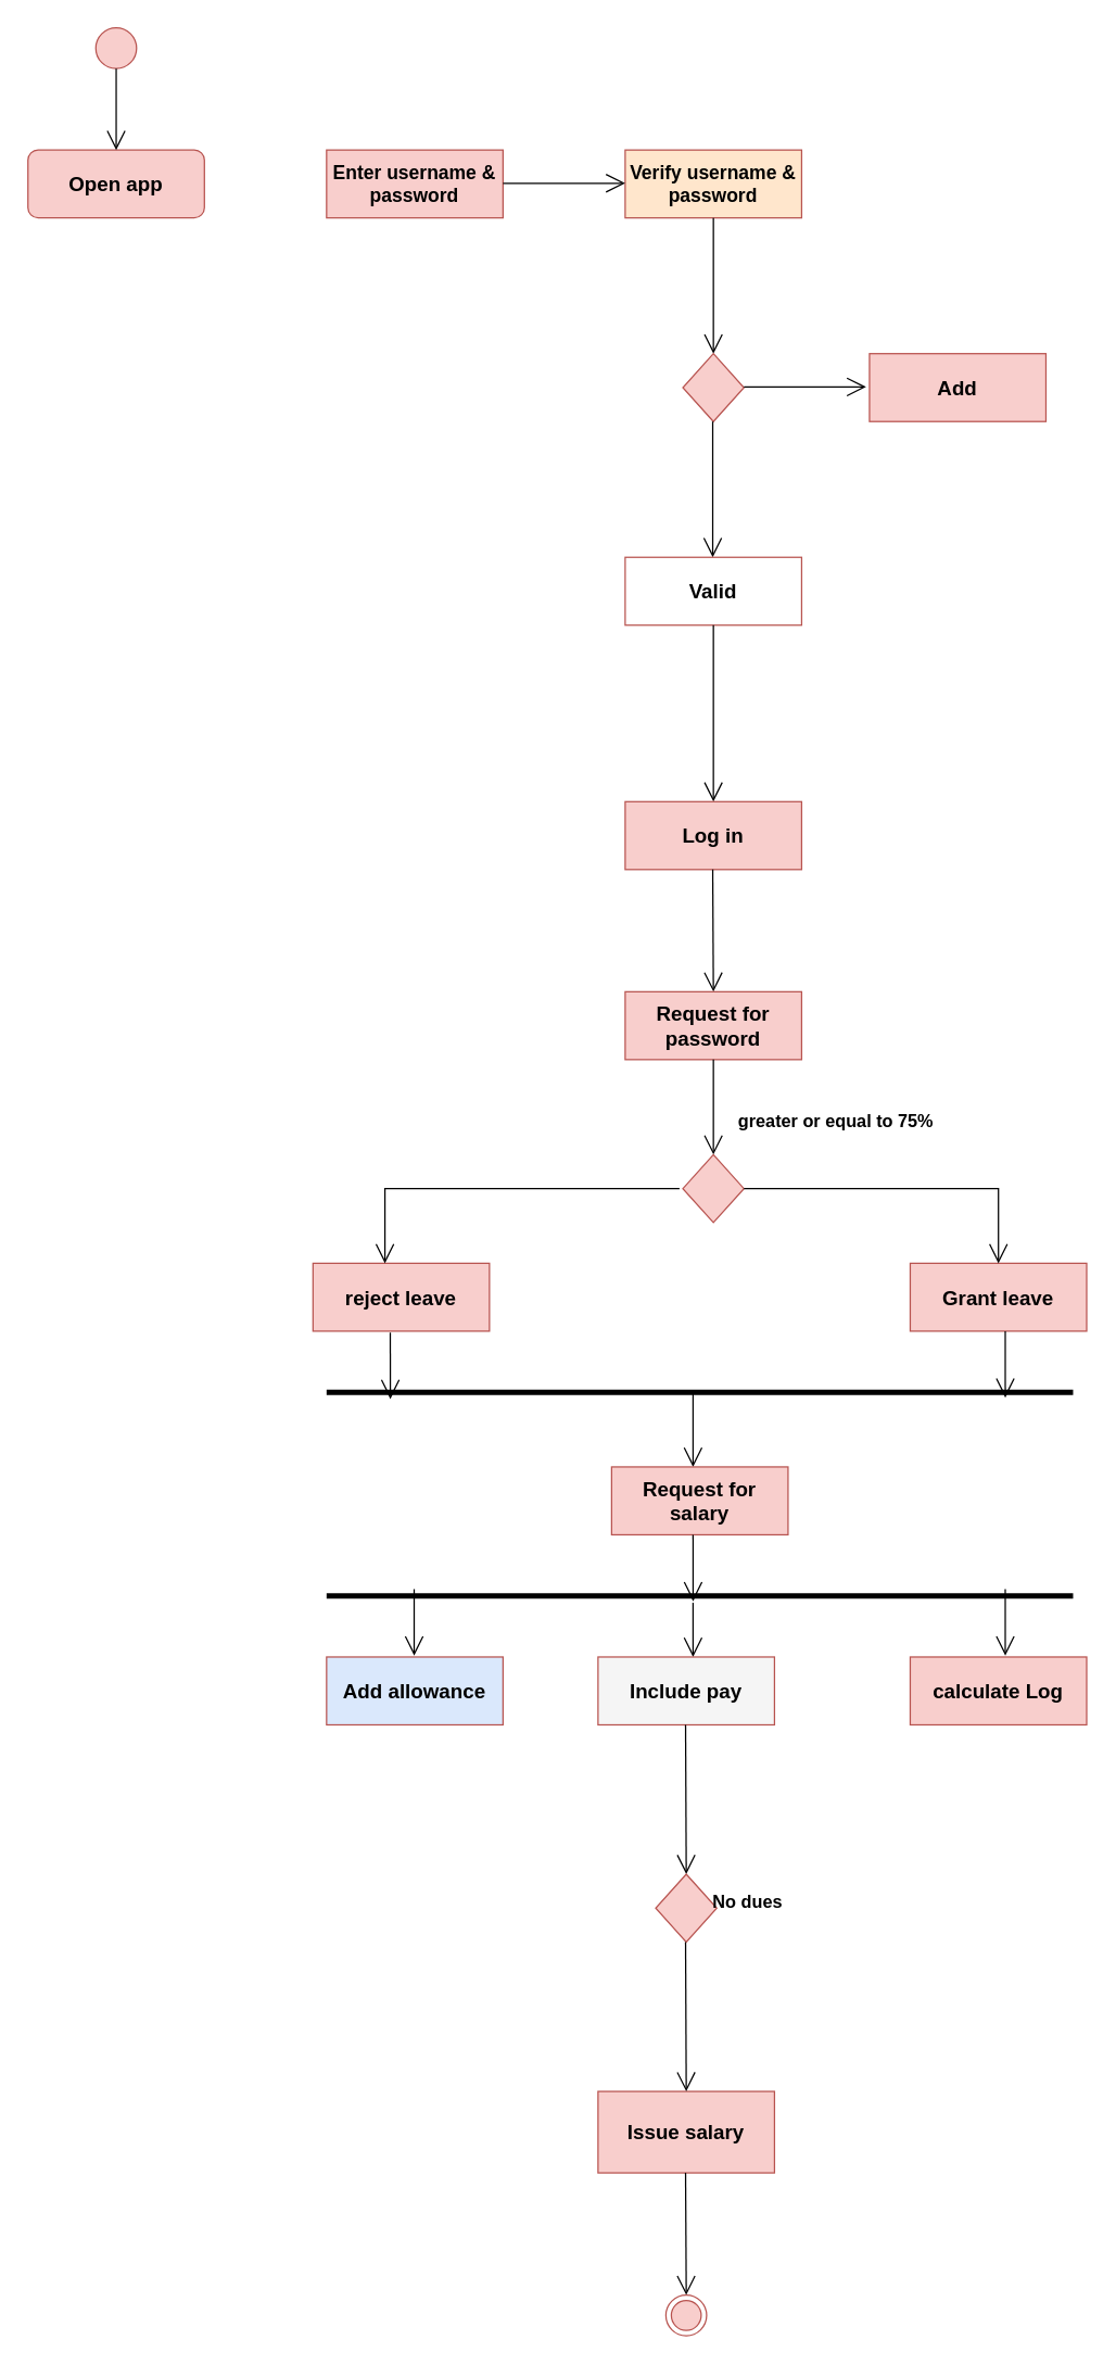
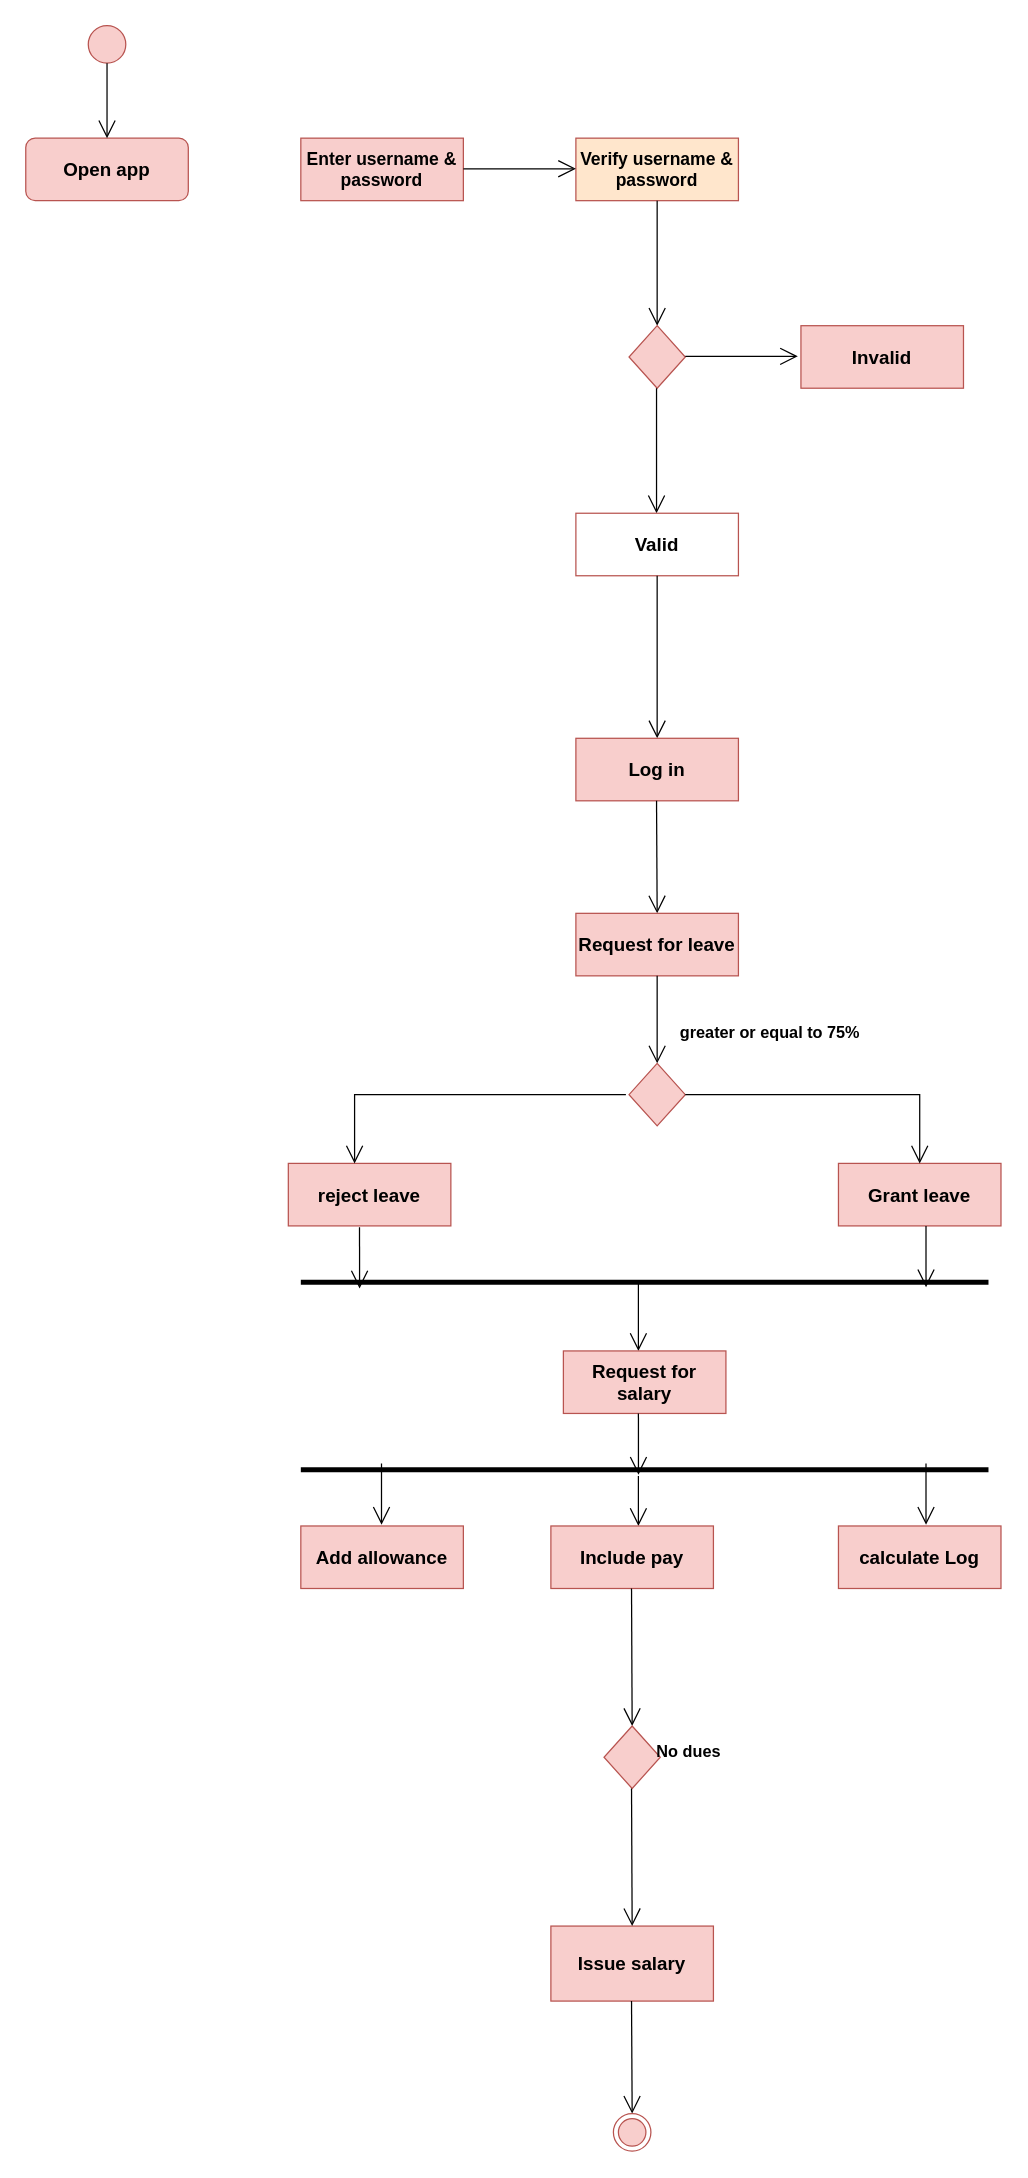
  <mxCell id="0" />
  <mxCell id="1" parent="0" />
  <mxCell id="2" value="" style="ellipse;whiteSpace=wrap;html=1;aspect=fixed;fillColor=#f8cecc;strokeColor=#b85450;" parent="1" vertex="1"><mxGeometry x="70" y="20" width="30" height="30" as="geometry" /></mxCell>
  <mxCell id="3" value="&lt;b&gt;&lt;font style=&quot;font-size: 15px&quot;&gt;Open app&lt;/font&gt;&lt;/b&gt;" style="whiteSpace=wrap;html=1;fillColor=#f8cecc;strokeColor=#b85450;rounded=1;" parent="1" vertex="1"><mxGeometry x="20" y="110" width="130" height="50" as="geometry" /></mxCell>
  <mxCell id="4" value="" style="endArrow=open;endFill=1;endSize=12;html=1;rounded=0;exitX=0.5;exitY=1;exitDx=0;exitDy=0;entryX=0.5;entryY=0;entryDx=0;entryDy=0;" parent="1" source="2" target="3" edge="1"><mxGeometry width="160" relative="1" as="geometry"><mxPoint x="350" y="240" as="sourcePoint" /><mxPoint x="510" y="240" as="targetPoint" /></mxGeometry></mxCell>
  <mxCell id="5" value="&lt;b&gt;&lt;font style=&quot;font-size: 14px&quot;&gt;Enter username &amp;amp; password&lt;/font&gt;&lt;/b&gt;" style="rounded=0;whiteSpace=wrap;html=1;fillColor=#f8cecc;strokeColor=#b85450;" parent="1" vertex="1"><mxGeometry x="240" y="110" width="130" height="50" as="geometry" /></mxCell>
  <mxCell id="6" value="&lt;b&gt;&lt;font style=&quot;font-size: 14px&quot;&gt;Verify username &amp;amp; password&lt;/font&gt;&lt;/b&gt;" style="rounded=0;whiteSpace=wrap;html=1;fillColor=#ffe6cc;strokeColor=#b85450;" parent="1" vertex="1"><mxGeometry x="460" y="110" width="130" height="50" as="geometry" /></mxCell>
  <mxCell id="7" value="" style="endArrow=open;endFill=1;endSize=12;html=1;rounded=0;entryX=0;entryY=0.5;entryDx=0;entryDy=0;" parent="1" edge="1"><mxGeometry width="160" relative="1" as="geometry"><mxPoint x="370" y="134.5" as="sourcePoint" /><mxPoint x="460" y="134.5" as="targetPoint" /><Array as="points"><mxPoint x="390" y="134.5" /></Array></mxGeometry></mxCell>
  <mxCell id="8" value="" style="endArrow=open;endFill=1;endSize=12;html=1;rounded=0;exitX=0.5;exitY=1;exitDx=0;exitDy=0;" parent="1" source="6" edge="1"><mxGeometry width="160" relative="1" as="geometry"><mxPoint x="550" y="280" as="sourcePoint" /><mxPoint x="525" y="260" as="targetPoint" /><Array as="points" /></mxGeometry></mxCell>
  <mxCell id="9" value="" style="rhombus;whiteSpace=wrap;html=1;fillColor=#f8cecc;strokeColor=#b85450;" parent="1" vertex="1"><mxGeometry x="502.5" y="260" width="45" height="50" as="geometry" /></mxCell>
  <mxCell id="10" value="" style="endArrow=open;endFill=1;endSize=12;html=1;rounded=0;entryX=0;entryY=0.5;entryDx=0;entryDy=0;" parent="1" edge="1"><mxGeometry width="160" relative="1" as="geometry"><mxPoint x="547.5" y="284.5" as="sourcePoint" /><mxPoint x="637.5" y="284.5" as="targetPoint" /><Array as="points"><mxPoint x="567.5" y="284.5" /></Array></mxGeometry></mxCell>
  <mxCell id="11" value="" style="endArrow=open;endFill=1;endSize=12;html=1;rounded=0;" parent="1" edge="1"><mxGeometry width="160" relative="1" as="geometry"><mxPoint x="524.5" y="310" as="sourcePoint" /><mxPoint x="524.5" y="410" as="targetPoint" /></mxGeometry></mxCell>
- <mxCell id="12" value="&lt;b&gt;&lt;font style=&quot;font-size: 15px&quot;&gt;Add&lt;/font&gt;&lt;/b&gt;" style="rounded=0;whiteSpace=wrap;html=1;fillColor=#f8cecc;strokeColor=#b85450;" parent="1" vertex="1"><mxGeometry x="640" y="260" width="130" height="50" as="geometry" /></mxCell>
+ <mxCell id="12" value="&lt;b&gt;&lt;font style=&quot;font-size: 15px&quot;&gt;Invalid&lt;/font&gt;&lt;/b&gt;" style="rounded=0;whiteSpace=wrap;html=1;fillColor=#f8cecc;strokeColor=#b85450;" parent="1" vertex="1"><mxGeometry x="640" y="260" width="130" height="50" as="geometry" /></mxCell>
  <mxCell id="13" value="&lt;b&gt;&lt;font style=&quot;font-size: 15px&quot;&gt;Valid&lt;/font&gt;&lt;/b&gt;" style="rounded=0;whiteSpace=wrap;html=1;fillColor=#ffffff;strokeColor=#b85450;" parent="1" vertex="1"><mxGeometry x="460" y="410" width="130" height="50" as="geometry" /></mxCell>
  <mxCell id="14" value="" style="endArrow=open;endFill=1;endSize=12;html=1;rounded=0;" parent="1" source="13" edge="1"><mxGeometry width="160" relative="1" as="geometry"><mxPoint x="360" y="640" as="sourcePoint" /><mxPoint x="525" y="590" as="targetPoint" /></mxGeometry></mxCell>
  <mxCell id="15" value="&lt;b&gt;&lt;font style=&quot;font-size: 15px&quot;&gt;Log in&lt;/font&gt;&lt;/b&gt;" style="rounded=0;whiteSpace=wrap;html=1;fillColor=#f8cecc;strokeColor=#b85450;" parent="1" vertex="1"><mxGeometry x="460" y="590" width="130" height="50" as="geometry" /></mxCell>
  <mxCell id="16" value="" style="endArrow=open;endFill=1;endSize=12;html=1;rounded=0;" parent="1" edge="1"><mxGeometry width="160" relative="1" as="geometry"><mxPoint x="524.5" y="640" as="sourcePoint" /><mxPoint x="525" y="730" as="targetPoint" /></mxGeometry></mxCell>
- <mxCell id="17" value="&lt;b&gt;&lt;font style=&quot;font-size: 15px&quot;&gt;Request for password&lt;/font&gt;&lt;/b&gt;" style="rounded=0;whiteSpace=wrap;html=1;fillColor=#f8cecc;strokeColor=#b85450;" parent="1" vertex="1"><mxGeometry x="460" y="730" width="130" height="50" as="geometry" /></mxCell>
+ <mxCell id="17" value="&lt;b&gt;&lt;font style=&quot;font-size: 15px&quot;&gt;Request for leave&lt;/font&gt;&lt;/b&gt;" style="rounded=0;whiteSpace=wrap;html=1;fillColor=#f8cecc;strokeColor=#b85450;" parent="1" vertex="1"><mxGeometry x="460" y="730" width="130" height="50" as="geometry" /></mxCell>
  <mxCell id="18" value="" style="endArrow=open;endFill=1;endSize=12;html=1;rounded=0;entryX=0.5;entryY=0;entryDx=0;entryDy=0;exitX=0.5;exitY=1;exitDx=0;exitDy=0;" parent="1" source="17" edge="1"><mxGeometry width="160" relative="1" as="geometry"><mxPoint x="540" y="800" as="sourcePoint" /><mxPoint x="525" y="850" as="targetPoint" /><Array as="points" /></mxGeometry></mxCell>
  <mxCell id="19" value="" style="rhombus;whiteSpace=wrap;html=1;fillColor=#f8cecc;strokeColor=#b85450;" parent="1" vertex="1"><mxGeometry x="502.5" y="850" width="45" height="50" as="geometry" /></mxCell>
  <mxCell id="20" value="&lt;b&gt;&lt;font style=&quot;font-size: 15px&quot;&gt;reject leave&lt;/font&gt;&lt;/b&gt;" style="rounded=0;whiteSpace=wrap;html=1;fillColor=#f8cecc;strokeColor=#b85450;" parent="1" vertex="1"><mxGeometry x="230" y="930" width="130" height="50" as="geometry" /></mxCell>
  <mxCell id="21" value="&lt;b&gt;&lt;font style=&quot;font-size: 15px&quot;&gt;Grant leave&lt;/font&gt;&lt;/b&gt;" style="rounded=0;whiteSpace=wrap;html=1;fillColor=#f8cecc;strokeColor=#b85450;" parent="1" vertex="1"><mxGeometry x="670" y="930" width="130" height="50" as="geometry" /></mxCell>
  <mxCell id="22" value="" style="endArrow=open;endFill=1;endSize=12;html=1;rounded=0;" parent="1" edge="1"><mxGeometry width="160" relative="1" as="geometry"><mxPoint x="500" y="875" as="sourcePoint" /><mxPoint x="283" y="930" as="targetPoint" /><Array as="points"><mxPoint x="283" y="875" /></Array></mxGeometry></mxCell>
  <mxCell id="23" value="" style="endArrow=open;endFill=1;endSize=12;html=1;rounded=0;entryX=0.5;entryY=0;entryDx=0;entryDy=0;exitX=1;exitY=0.5;exitDx=0;exitDy=0;" parent="1" source="19" target="21" edge="1"><mxGeometry width="160" relative="1" as="geometry"><mxPoint x="360" y="840" as="sourcePoint" /><mxPoint x="520" y="840" as="targetPoint" /><Array as="points"><mxPoint x="735" y="875" /></Array></mxGeometry></mxCell>
  <mxCell id="24" value="" style="endArrow=open;endFill=1;endSize=12;html=1;rounded=0;exitX=0.438;exitY=1.02;exitDx=0;exitDy=0;exitPerimeter=0;" parent="1" source="20" edge="1"><mxGeometry width="160" relative="1" as="geometry"><mxPoint x="360" y="1040" as="sourcePoint" /><mxPoint x="287" y="1030" as="targetPoint" /></mxGeometry></mxCell>
  <mxCell id="25" value="" style="endArrow=open;endFill=1;endSize=12;html=1;rounded=0;exitX=0.438;exitY=1.02;exitDx=0;exitDy=0;exitPerimeter=0;" parent="1" edge="1"><mxGeometry width="160" relative="1" as="geometry"><mxPoint x="740" y="980" as="sourcePoint" /><mxPoint x="740.06" y="1029" as="targetPoint" /></mxGeometry></mxCell>
  <mxCell id="26" value="" style="line;strokeWidth=4;html=1;perimeter=backbonePerimeter;points=[];outlineConnect=0;" parent="1" vertex="1"><mxGeometry x="240" y="1020" width="550" height="10" as="geometry" /></mxCell>
  <mxCell id="27" value="" style="endArrow=open;endFill=1;endSize=12;html=1;rounded=0;" parent="1" source="26" edge="1"><mxGeometry width="160" relative="1" as="geometry"><mxPoint x="510" y="1050" as="sourcePoint" /><mxPoint x="510" y="1080" as="targetPoint" /></mxGeometry></mxCell>
  <mxCell id="28" value="&lt;b&gt;&lt;font style=&quot;font-size: 15px&quot;&gt;Request for salary&lt;/font&gt;&lt;/b&gt;" style="rounded=0;whiteSpace=wrap;html=1;fillColor=#f8cecc;strokeColor=#b85450;" parent="1" vertex="1"><mxGeometry x="450" y="1080" width="130" height="50" as="geometry" /></mxCell>
  <mxCell id="29" value="" style="endArrow=open;endFill=1;endSize=12;html=1;rounded=0;exitX=0.438;exitY=1.02;exitDx=0;exitDy=0;exitPerimeter=0;" parent="1" edge="1"><mxGeometry width="160" relative="1" as="geometry"><mxPoint x="510" y="1130" as="sourcePoint" /><mxPoint x="510.06" y="1179" as="targetPoint" /></mxGeometry></mxCell>
  <mxCell id="30" value="" style="line;strokeWidth=4;html=1;perimeter=backbonePerimeter;points=[];outlineConnect=0;" parent="1" vertex="1"><mxGeometry x="240" y="1170" width="550" height="10" as="geometry" /></mxCell>
  <mxCell id="31" value="" style="endArrow=open;endFill=1;endSize=12;html=1;rounded=0;exitX=0.438;exitY=1.02;exitDx=0;exitDy=0;exitPerimeter=0;" parent="1" edge="1"><mxGeometry width="160" relative="1" as="geometry"><mxPoint x="304.5" y="1170" as="sourcePoint" /><mxPoint x="304.56" y="1219" as="targetPoint" /></mxGeometry></mxCell>
  <mxCell id="32" value="" style="endArrow=open;endFill=1;endSize=12;html=1;rounded=0;exitX=0.438;exitY=1.02;exitDx=0;exitDy=0;exitPerimeter=0;" parent="1" edge="1"><mxGeometry width="160" relative="1" as="geometry"><mxPoint x="510" y="1180" as="sourcePoint" /><mxPoint x="510" y="1220" as="targetPoint" /></mxGeometry></mxCell>
  <mxCell id="33" value="" style="endArrow=open;endFill=1;endSize=12;html=1;rounded=0;exitX=0.438;exitY=1.02;exitDx=0;exitDy=0;exitPerimeter=0;" parent="1" edge="1"><mxGeometry width="160" relative="1" as="geometry"><mxPoint x="740" y="1170" as="sourcePoint" /><mxPoint x="740.06" y="1219" as="targetPoint" /></mxGeometry></mxCell>
- <mxCell id="34" value="&lt;b&gt;&lt;font style=&quot;font-size: 15px&quot;&gt;Add allowance&lt;/font&gt;&lt;/b&gt;" style="rounded=0;whiteSpace=wrap;html=1;fillColor=#dae8fc;strokeColor=#b85450;" parent="1" vertex="1"><mxGeometry x="240" y="1220" width="130" height="50" as="geometry" /></mxCell>
- <mxCell id="35" value="&lt;b&gt;&lt;font style=&quot;font-size: 15px&quot;&gt;Include pay&lt;/font&gt;&lt;/b&gt;" style="rounded=0;whiteSpace=wrap;html=1;fillColor=#f5f5f5;strokeColor=#b85450;" parent="1" vertex="1"><mxGeometry x="440" y="1220" width="130" height="50" as="geometry" /></mxCell>
+ <mxCell id="34" value="&lt;b&gt;&lt;font style=&quot;font-size: 15px&quot;&gt;Add allowance&lt;/font&gt;&lt;/b&gt;" style="rounded=0;whiteSpace=wrap;html=1;fillColor=#f8cecc;strokeColor=#b85450;" parent="1" vertex="1"><mxGeometry x="240" y="1220" width="130" height="50" as="geometry" /></mxCell>
+ <mxCell id="35" value="&lt;b&gt;&lt;font style=&quot;font-size: 15px&quot;&gt;Include pay&lt;/font&gt;&lt;/b&gt;" style="rounded=0;whiteSpace=wrap;html=1;fillColor=#f8cecc;strokeColor=#b85450;" parent="1" vertex="1"><mxGeometry x="440" y="1220" width="130" height="50" as="geometry" /></mxCell>
  <mxCell id="36" value="&lt;b&gt;&lt;font style=&quot;font-size: 15px&quot;&gt;calculate Log&lt;/font&gt;&lt;/b&gt;" style="rounded=0;whiteSpace=wrap;html=1;fillColor=#f8cecc;strokeColor=#b85450;" parent="1" vertex="1"><mxGeometry x="670" y="1220" width="130" height="50" as="geometry" /></mxCell>
  <mxCell id="37" value="" style="endArrow=open;endFill=1;endSize=12;html=1;rounded=0;" parent="1" edge="1"><mxGeometry width="160" relative="1" as="geometry"><mxPoint x="504.5" y="1270" as="sourcePoint" /><mxPoint x="505" y="1380" as="targetPoint" /></mxGeometry></mxCell>
  <mxCell id="38" value="&lt;b&gt;&lt;font style=&quot;font-size: 15px&quot;&gt;Issue salary&lt;/font&gt;&lt;/b&gt;" style="rounded=0;whiteSpace=wrap;html=1;fillColor=#f8cecc;strokeColor=#b85450;" parent="1" vertex="1"><mxGeometry x="440" y="1540" width="130" height="60" as="geometry" /></mxCell>
  <mxCell id="39" value="" style="rhombus;whiteSpace=wrap;html=1;fillColor=#f8cecc;strokeColor=#b85450;" parent="1" vertex="1"><mxGeometry x="482.5" y="1380" width="45" height="50" as="geometry" /></mxCell>
  <mxCell id="40" value="" style="endArrow=open;endFill=1;endSize=12;html=1;rounded=0;" parent="1" edge="1"><mxGeometry width="160" relative="1" as="geometry"><mxPoint x="504.5" y="1430" as="sourcePoint" /><mxPoint x="505" y="1540" as="targetPoint" /></mxGeometry></mxCell>
  <mxCell id="41" value="" style="endArrow=open;endFill=1;endSize=12;html=1;rounded=0;" parent="1" target="42" edge="1"><mxGeometry width="160" relative="1" as="geometry"><mxPoint x="504.5" y="1600" as="sourcePoint" /><mxPoint x="505" y="1670" as="targetPoint" /></mxGeometry></mxCell>
  <mxCell id="42" value="" style="ellipse;html=1;shape=endState;fillColor=#f8cecc;strokeColor=#b85450;" parent="1" vertex="1"><mxGeometry x="490" y="1690" width="30" height="30" as="geometry" /></mxCell>
  <mxCell id="43" value="&lt;b&gt;&lt;font style=&quot;font-size: 13px&quot;&gt;greater or equal to 75%&lt;/font&gt;&lt;/b&gt;" style="text;html=1;align=center;verticalAlign=middle;resizable=0;points=[];autosize=1;strokeColor=none;fillColor=none;" parent="1" vertex="1"><mxGeometry x="535" y="815" width="160" height="20" as="geometry" /></mxCell>
  <mxCell id="44" value="&lt;b&gt;&lt;font style=&quot;font-size: 13px&quot;&gt;No dues&lt;/font&gt;&lt;/b&gt;" style="text;html=1;align=center;verticalAlign=middle;resizable=0;points=[];autosize=1;strokeColor=none;fillColor=none;" parent="1" vertex="1"><mxGeometry x="515" y="1390" width="70" height="20" as="geometry" /></mxCell>
